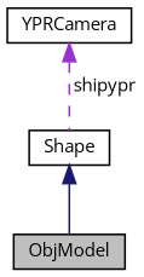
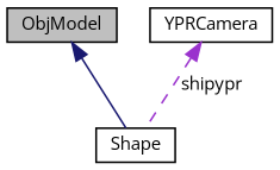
  digraph {
    fontname="Open Sans"
    node [color=black fillcolor=white fontname="Open Sans" fontsize=10 shape=record style=filled]
    edge [dir=back fontname="Open Sans" fontsize=10 labelfontname=Helvetica labelfontsize=10]
    n1 [fillcolor=grey75 fontcolor=black height=0.2 label=ObjModel width=0.4]
    n2 [height=0.2 label=Shape width=0.4]
    n3 [height=0.2 label=YPRCamera width=0.4]
-   n2 -> n1 [color=midnightblue style=solid]
+   n1 -> n2 [color=midnightblue style=solid]
    n3 -> n2 [color=darkorchid3 label=" shipypr" style=dashed]
  }
